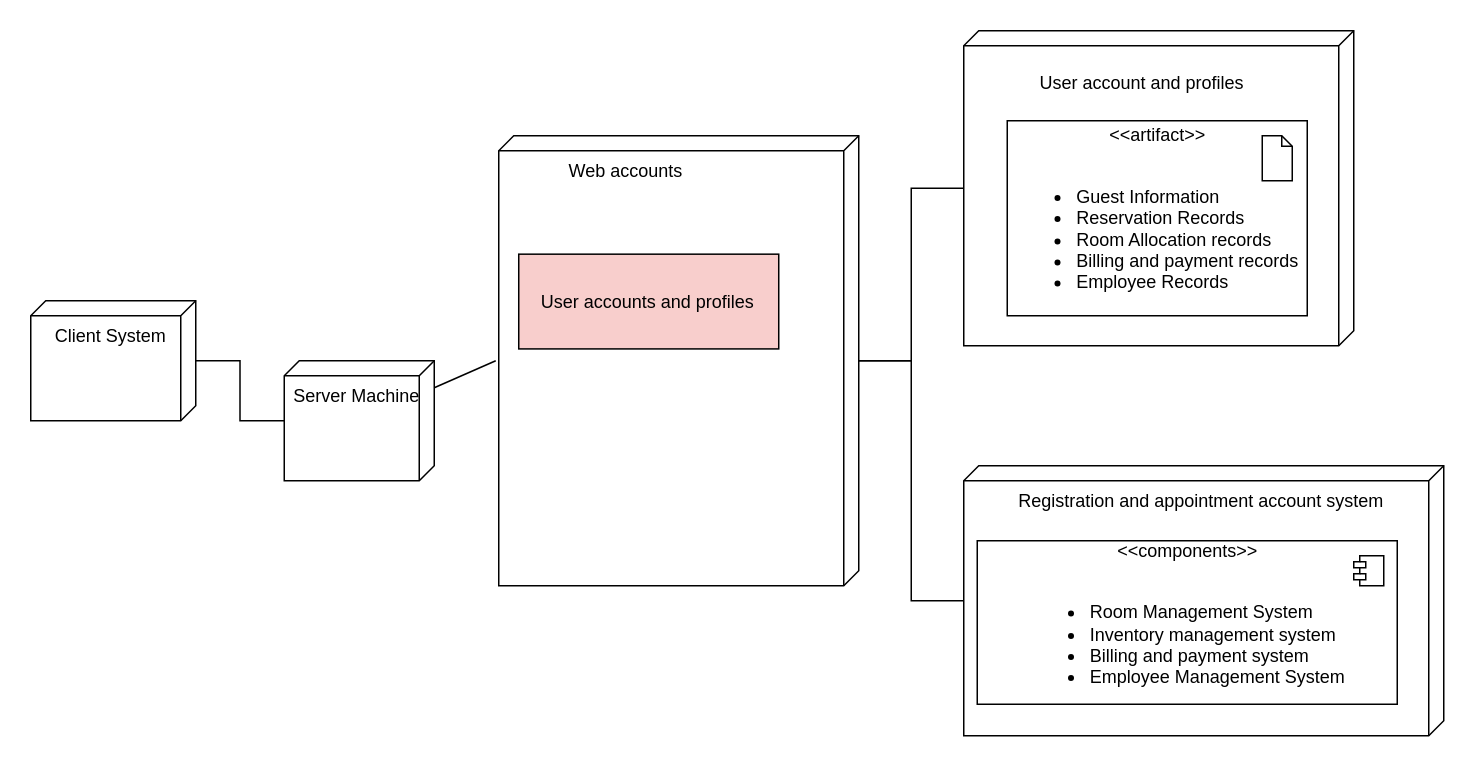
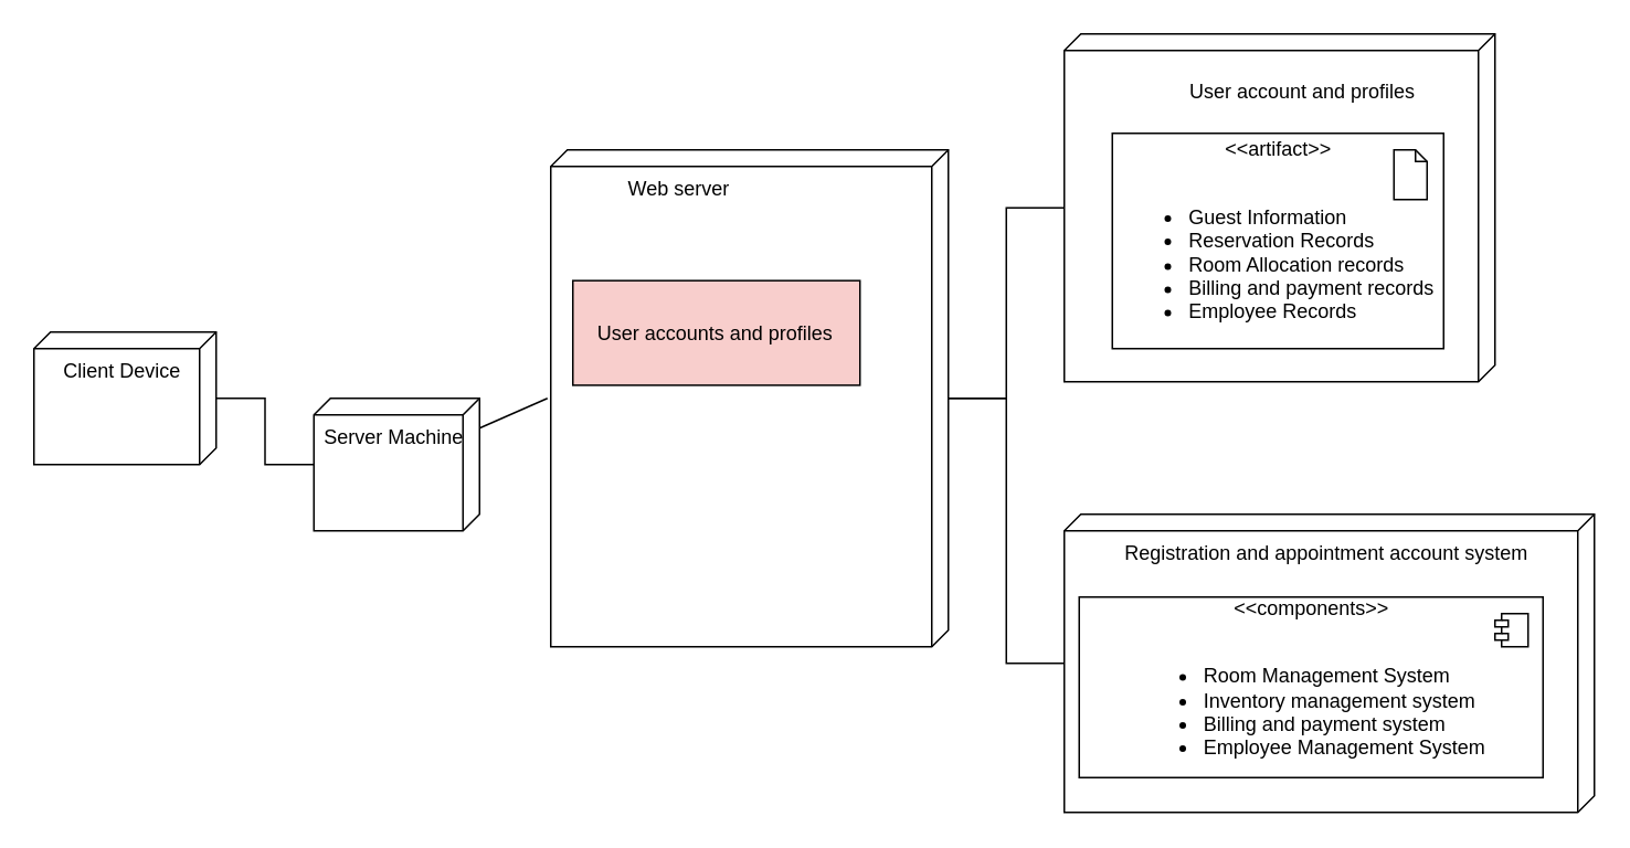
  <mxCell id="0" />
  <mxCell id="1" parent="0" />
  <mxCell id="2" style="edgeStyle=orthogonalEdgeStyle;rounded=0;orthogonalLoop=1;jettySize=auto;html=1;endArrow=none;endFill=0;" parent="1" source="4" target="6" edge="1"><mxGeometry relative="1" as="geometry" /></mxCell>
  <mxCell id="3" style="edgeStyle=orthogonalEdgeStyle;rounded=0;orthogonalLoop=1;jettySize=auto;html=1;endArrow=none;endFill=0;" parent="1" source="4" target="7" edge="1"><mxGeometry relative="1" as="geometry" /></mxCell>
- <mxCell id="4" value="&amp;nbsp; &amp;nbsp; &amp;nbsp; &amp;nbsp; &amp;nbsp; &amp;nbsp; Web accounts&lt;br&gt;" style="verticalAlign=top;align=left;shape=cube;size=10;direction=south;fontStyle=0;html=1;boundedLbl=1;spacingLeft=5;" parent="1" vertex="1"><mxGeometry x="332" y="90" width="240" height="300" as="geometry" /></mxCell>
+ <mxCell id="4" value="&amp;nbsp; &amp;nbsp; &amp;nbsp; &amp;nbsp; &amp;nbsp; &amp;nbsp; Web server&lt;br&gt;" style="verticalAlign=top;align=left;shape=cube;size=10;direction=south;fontStyle=0;html=1;boundedLbl=1;spacingLeft=5;" parent="1" vertex="1"><mxGeometry x="332" y="90" width="240" height="300" as="geometry" /></mxCell>
  <mxCell id="5" value="User accounts and profiles" style="rounded=0;whiteSpace=wrap;html=1;fillColor=#f8cecc;" parent="4" vertex="1"><mxGeometry x="13.333" y="78.947" width="173.333" height="63.158" as="geometry" /></mxCell>
  <mxCell id="6" value="" style="verticalAlign=top;align=center;shape=cube;size=10;direction=south;html=1;boundedLbl=1;spacingLeft=5;" parent="1" vertex="1"><mxGeometry x="642" y="20" width="260" height="210" as="geometry" /></mxCell>
  <mxCell id="7" value="&lt;div style=&quot;&quot;&gt;&lt;span style=&quot;background-color: initial;&quot;&gt;Registration and appointment account system&lt;/span&gt;&lt;/div&gt;" style="verticalAlign=top;align=center;shape=cube;size=10;direction=south;html=1;boundedLbl=1;spacingLeft=5;" parent="1" vertex="1"><mxGeometry x="642" y="310" width="320" height="180" as="geometry" /></mxCell>
  <mxCell id="8" value="&amp;lt;&amp;lt;artifact&amp;gt;&amp;gt;&lt;br&gt;&lt;br&gt;&lt;ul&gt;&lt;li style=&quot;text-align: left;&quot;&gt;Guest Information&lt;/li&gt;&lt;li style=&quot;text-align: left;&quot;&gt;Reservation Records&lt;/li&gt;&lt;li style=&quot;text-align: left;&quot;&gt;Room Allocation records&lt;br&gt;&lt;/li&gt;&lt;li style=&quot;text-align: left;&quot;&gt;Billing and payment records&lt;br&gt;&lt;/li&gt;&lt;li style=&quot;text-align: left;&quot;&gt;Employee Records&lt;/li&gt;&lt;/ul&gt;" style="html=1;align=center;verticalAlign=middle;dashed=0;" parent="1" vertex="1"><mxGeometry x="671" y="80" width="200" height="130" as="geometry" /></mxCell>
  <mxCell id="9" value="&amp;lt;&amp;lt;components&amp;gt;&amp;gt;&lt;br&gt;&lt;br&gt;&lt;ul&gt;&lt;li style=&quot;text-align: left;&quot;&gt;Room Management System&lt;/li&gt;&lt;li style=&quot;text-align: left;&quot;&gt;Inventory management system&lt;br&gt;&lt;/li&gt;&lt;li style=&quot;text-align: left;&quot;&gt;Billing and payment system&lt;br&gt;&lt;/li&gt;&lt;li style=&quot;text-align: left;&quot;&gt;Employee Management System&lt;/li&gt;&lt;/ul&gt;" style="html=1;align=center;verticalAlign=middle;dashed=0;" parent="1" vertex="1"><mxGeometry x="651" y="360" width="280" height="109" as="geometry" /></mxCell>
  <mxCell id="10" value="Server Machine" style="verticalAlign=top;align=center;shape=cube;size=10;direction=south;html=1;boundedLbl=1;spacingLeft=5;" parent="1" vertex="1"><mxGeometry width="100" height="80" relative="1" as="geometry"><mxPoint x="189" y="240" as="offset" /></mxGeometry></mxCell>
  <mxCell id="11" value="" style="edgeStyle=orthogonalEdgeStyle;rounded=0;orthogonalLoop=1;jettySize=auto;html=1;endArrow=none;endFill=0;" parent="1" source="12" target="10" edge="1"><mxGeometry relative="1" as="geometry" /></mxCell>
- <mxCell id="12" value="Client System" style="verticalAlign=top;align=center;shape=cube;size=10;direction=south;html=1;boundedLbl=1;spacingLeft=5;" parent="1" vertex="1"><mxGeometry x="20" y="200" width="110" height="80" as="geometry" /></mxCell>
+ <mxCell id="12" value="Client Device" style="verticalAlign=top;align=center;shape=cube;size=10;direction=south;html=1;boundedLbl=1;spacingLeft=5;" parent="1" vertex="1"><mxGeometry x="20" y="200" width="110" height="80" as="geometry" /></mxCell>
  <mxCell id="13" value="" style="endArrow=none;html=1;rounded=0;" parent="1" source="10" edge="1"><mxGeometry width="50" height="50" relative="1" as="geometry"><mxPoint x="280" y="250" as="sourcePoint" /><mxPoint x="330" y="240" as="targetPoint" /></mxGeometry></mxCell>
  <mxCell id="14" value="" style="shape=module;jettyWidth=8;jettyHeight=4;" parent="1" vertex="1"><mxGeometry x="902" y="370" width="20" height="20" as="geometry" /></mxCell>
- <mxCell id="15" value="User account and profiles" style="text;html=1;strokeColor=none;fillColor=none;align=center;verticalAlign=middle;whiteSpace=wrap;rounded=0;" parent="1" vertex="1"><mxGeometry x="671" y="40" width="180" height="30" as="geometry" /></mxCell>
+ <mxCell id="15" value="User account and profiles" style="text;html=1;strokeColor=none;fillColor=none;align=center;verticalAlign=middle;whiteSpace=wrap;rounded=0;" parent="1" vertex="1"><mxGeometry x="696" y="40" width="180" height="30" as="geometry" /></mxCell>
  <mxCell id="16" value="" style="shape=note2;boundedLbl=1;whiteSpace=wrap;html=1;size=7;verticalAlign=top;align=center;" parent="1" vertex="1"><mxGeometry x="841" y="90" width="20" height="30" as="geometry" /></mxCell>
